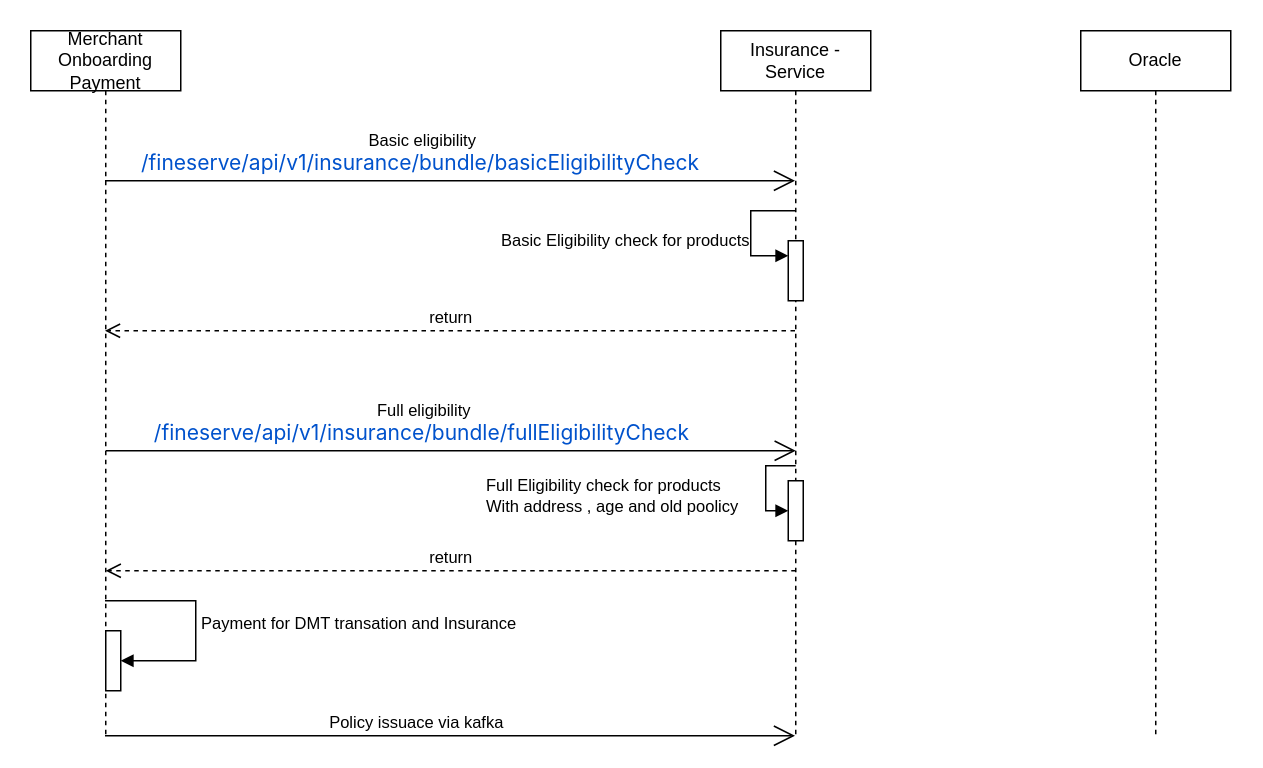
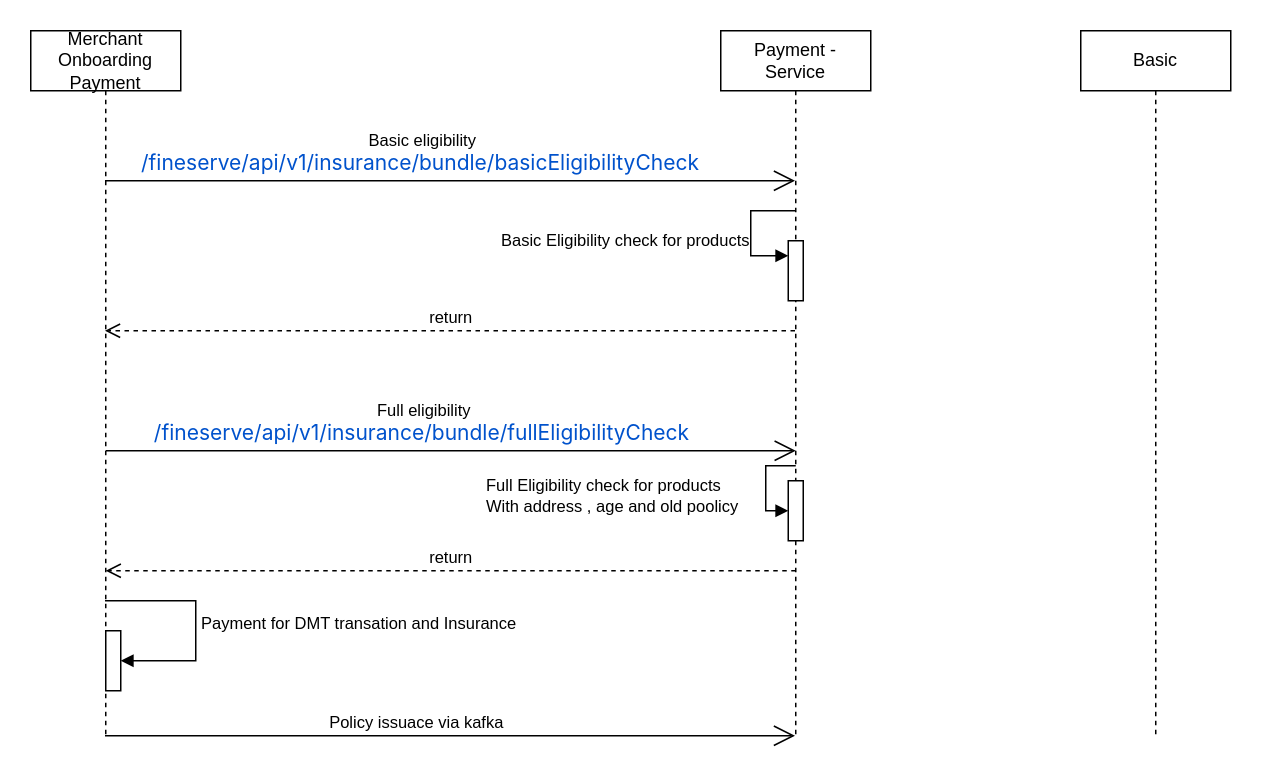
  <mxCell id="0" />
  <mxCell id="1" parent="0" />
  <mxCell id="2" value="Merchant Onboarding Payment" style="shape=umlLifeline;perimeter=lifelinePerimeter;whiteSpace=wrap;html=1;container=1;dropTarget=0;collapsible=0;recursiveResize=0;outlineConnect=0;portConstraint=eastwest;newEdgeStyle={&quot;edgeStyle&quot;:&quot;elbowEdgeStyle&quot;,&quot;elbow&quot;:&quot;vertical&quot;,&quot;curved&quot;:0,&quot;rounded&quot;:0};" vertex="1" parent="1"><mxGeometry x="20" y="20" width="100" height="470" as="geometry" /></mxCell>
  <mxCell id="3" value="" style="html=1;points=[];perimeter=orthogonalPerimeter;outlineConnect=0;targetShapes=umlLifeline;portConstraint=eastwest;newEdgeStyle={&quot;edgeStyle&quot;:&quot;elbowEdgeStyle&quot;,&quot;elbow&quot;:&quot;vertical&quot;,&quot;curved&quot;:0,&quot;rounded&quot;:0};" vertex="1" parent="2"><mxGeometry x="50" y="400" width="10" height="40" as="geometry" /></mxCell>
  <mxCell id="4" value="Payment for DMT transation and Insurance" style="html=1;align=left;spacingLeft=2;endArrow=block;rounded=0;edgeStyle=orthogonalEdgeStyle;curved=0;rounded=0;" edge="1" target="3" parent="2" source="2"><mxGeometry relative="1" as="geometry"><mxPoint x="55" y="380" as="sourcePoint" /><Array as="points"><mxPoint x="110" y="380" /><mxPoint x="110" y="420" /></Array></mxGeometry></mxCell>
- <mxCell id="5" value="Insurance - Service" style="shape=umlLifeline;perimeter=lifelinePerimeter;whiteSpace=wrap;html=1;container=1;dropTarget=0;collapsible=0;recursiveResize=0;outlineConnect=0;portConstraint=eastwest;newEdgeStyle={&quot;edgeStyle&quot;:&quot;elbowEdgeStyle&quot;,&quot;elbow&quot;:&quot;vertical&quot;,&quot;curved&quot;:0,&quot;rounded&quot;:0};" vertex="1" parent="1"><mxGeometry x="480" y="20" width="100" height="470" as="geometry" /></mxCell>
+ <mxCell id="5" value="Payment - Service" style="shape=umlLifeline;perimeter=lifelinePerimeter;whiteSpace=wrap;html=1;container=1;dropTarget=0;collapsible=0;recursiveResize=0;outlineConnect=0;portConstraint=eastwest;newEdgeStyle={&quot;edgeStyle&quot;:&quot;elbowEdgeStyle&quot;,&quot;elbow&quot;:&quot;vertical&quot;,&quot;curved&quot;:0,&quot;rounded&quot;:0};" vertex="1" parent="1"><mxGeometry x="480" y="20" width="100" height="470" as="geometry" /></mxCell>
  <mxCell id="6" value="" style="html=1;points=[];perimeter=orthogonalPerimeter;outlineConnect=0;targetShapes=umlLifeline;portConstraint=eastwest;newEdgeStyle={&quot;edgeStyle&quot;:&quot;elbowEdgeStyle&quot;,&quot;elbow&quot;:&quot;vertical&quot;,&quot;curved&quot;:0,&quot;rounded&quot;:0};" vertex="1" parent="5"><mxGeometry x="45" y="140" width="10" height="40" as="geometry" /></mxCell>
  <mxCell id="7" value="Basic Eligibility check for products" style="html=1;align=left;spacingLeft=2;endArrow=block;rounded=0;edgeStyle=orthogonalEdgeStyle;curved=0;rounded=0;" edge="1" target="6" parent="5"><mxGeometry x="0.176" y="-170" relative="1" as="geometry"><mxPoint x="50" y="120" as="sourcePoint" /><Array as="points"><mxPoint x="20" y="120" /><mxPoint x="20" y="150" /></Array><mxPoint as="offset" /></mxGeometry></mxCell>
  <mxCell id="8" value="" style="html=1;points=[];perimeter=orthogonalPerimeter;outlineConnect=0;targetShapes=umlLifeline;portConstraint=eastwest;newEdgeStyle={&quot;edgeStyle&quot;:&quot;elbowEdgeStyle&quot;,&quot;elbow&quot;:&quot;vertical&quot;,&quot;curved&quot;:0,&quot;rounded&quot;:0};" vertex="1" parent="5"><mxGeometry x="45" y="300" width="10" height="40" as="geometry" /></mxCell>
- <mxCell id="9" value="Oracle" style="shape=umlLifeline;perimeter=lifelinePerimeter;whiteSpace=wrap;html=1;container=1;dropTarget=0;collapsible=0;recursiveResize=0;outlineConnect=0;portConstraint=eastwest;newEdgeStyle={&quot;edgeStyle&quot;:&quot;elbowEdgeStyle&quot;,&quot;elbow&quot;:&quot;vertical&quot;,&quot;curved&quot;:0,&quot;rounded&quot;:0};" vertex="1" parent="1"><mxGeometry x="720" y="20" width="100" height="470" as="geometry" /></mxCell>
+ <mxCell id="9" value="Basic" style="shape=umlLifeline;perimeter=lifelinePerimeter;whiteSpace=wrap;html=1;container=1;dropTarget=0;collapsible=0;recursiveResize=0;outlineConnect=0;portConstraint=eastwest;newEdgeStyle={&quot;edgeStyle&quot;:&quot;elbowEdgeStyle&quot;,&quot;elbow&quot;:&quot;vertical&quot;,&quot;curved&quot;:0,&quot;rounded&quot;:0};" vertex="1" parent="1"><mxGeometry x="720" y="20" width="100" height="470" as="geometry" /></mxCell>
  <mxCell id="10" value="" style="endArrow=open;endFill=1;endSize=12;html=1;rounded=0;" edge="1" parent="1" source="2" target="5"><mxGeometry width="160" relative="1" as="geometry"><mxPoint x="320" y="220" as="sourcePoint" /><mxPoint x="480" y="220" as="targetPoint" /><Array as="points"><mxPoint x="230" y="120" /></Array></mxGeometry></mxCell>
  <mxCell id="11" value="Basic eligibility&lt;br&gt;&lt;a style=&quot;color: rgb(0, 82, 204); text-decoration: var(--aui-link-decoration); font-family: -apple-system, &amp;quot;system-ui&amp;quot;, &amp;quot;Segoe UI&amp;quot;, Roboto, Oxygen, Ubuntu, &amp;quot;Fira Sans&amp;quot;, &amp;quot;Droid Sans&amp;quot;, &amp;quot;Helvetica Neue&amp;quot;, sans-serif; font-size: 14px; text-align: left;&quot; rel=&quot;nofollow&quot; class=&quot;external-link&quot; href=&quot;https://apbuat.airtelbank.com/fineserve/api/v1/insurance/bundle/basicEligibilityCheck&quot;&gt;/fineserve/api/v1/insurance/bundle/basicEligibilityCheck&lt;/a&gt;&amp;nbsp;" style="edgeLabel;html=1;align=center;verticalAlign=middle;resizable=0;points=[];" vertex="1" connectable="0" parent="10"><mxGeometry x="-0.182" y="1" relative="1" as="geometry"><mxPoint x="23" y="-19" as="offset" /></mxGeometry></mxCell>
  <mxCell id="12" value="return" style="html=1;verticalAlign=bottom;endArrow=open;dashed=1;endSize=8;edgeStyle=elbowEdgeStyle;elbow=vertical;curved=0;rounded=0;" edge="1" parent="1" source="5" target="2"><mxGeometry relative="1" as="geometry"><mxPoint x="440" y="220" as="sourcePoint" /><mxPoint x="360" y="220" as="targetPoint" /><Array as="points"><mxPoint x="320" y="220" /></Array></mxGeometry></mxCell>
  <mxCell id="13" value="Full Eligibility check for products&lt;br&gt;With address , age and old poolicy" style="html=1;align=left;spacingLeft=2;endArrow=block;rounded=0;edgeStyle=orthogonalEdgeStyle;curved=0;rounded=0;" edge="1" parent="1" target="8"><mxGeometry x="0.231" y="-190" relative="1" as="geometry"><mxPoint x="530" y="310" as="sourcePoint" /><Array as="points"><mxPoint x="510" y="310" /><mxPoint x="510" y="340" /></Array><mxPoint as="offset" /></mxGeometry></mxCell>
  <mxCell id="14" value="" style="endArrow=open;endFill=1;endSize=12;html=1;rounded=0;" edge="1" parent="1"><mxGeometry width="160" relative="1" as="geometry"><mxPoint x="70" y="300" as="sourcePoint" /><mxPoint x="530" y="300" as="targetPoint" /><Array as="points"><mxPoint x="230" y="300" /></Array></mxGeometry></mxCell>
  <mxCell id="15" value="Full eligibility&lt;br&gt;&lt;a href=&quot;https://apbuat.airtelbank.com/fineserve/api/v1/insurance/bundle/basicEligibilityCheck&quot; class=&quot;external-link&quot; rel=&quot;nofollow&quot; style=&quot;color: rgb(0, 82, 204); text-decoration: var(--aui-link-decoration); font-family: -apple-system, &amp;quot;system-ui&amp;quot;, &amp;quot;Segoe UI&amp;quot;, Roboto, Oxygen, Ubuntu, &amp;quot;Fira Sans&amp;quot;, &amp;quot;Droid Sans&amp;quot;, &amp;quot;Helvetica Neue&amp;quot;, sans-serif; font-size: 14px; text-align: left;&quot;&gt;/fineserve/api/v1/insurance/bundle/fullEligibilityCheck&lt;/a&gt;&amp;nbsp;" style="edgeLabel;html=1;align=center;verticalAlign=middle;resizable=0;points=[];" vertex="1" connectable="0" parent="14"><mxGeometry x="-0.182" y="1" relative="1" as="geometry"><mxPoint x="23" y="-19" as="offset" /></mxGeometry></mxCell>
  <mxCell id="16" value="return" style="html=1;verticalAlign=bottom;endArrow=open;dashed=1;endSize=8;edgeStyle=elbowEdgeStyle;elbow=vertical;curved=0;rounded=0;" edge="1" parent="1"><mxGeometry relative="1" as="geometry"><mxPoint x="530" y="380" as="sourcePoint" /><mxPoint x="70" y="380" as="targetPoint" /></mxGeometry></mxCell>
  <mxCell id="17" value="" style="endArrow=open;endFill=1;endSize=12;html=1;rounded=0;" edge="1" parent="1" source="2" target="5"><mxGeometry width="160" relative="1" as="geometry"><mxPoint x="320" y="260" as="sourcePoint" /><mxPoint x="480" y="260" as="targetPoint" /><Array as="points"><mxPoint x="290" y="490" /></Array></mxGeometry></mxCell>
  <mxCell id="18" value="Policy issuace via kafka" style="edgeLabel;html=1;align=center;verticalAlign=middle;resizable=0;points=[];" vertex="1" connectable="0" parent="17"><mxGeometry x="-0.098" y="3" relative="1" as="geometry"><mxPoint y="-7" as="offset" /></mxGeometry></mxCell>
